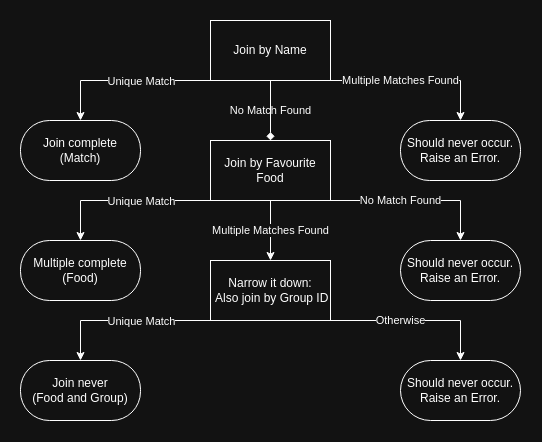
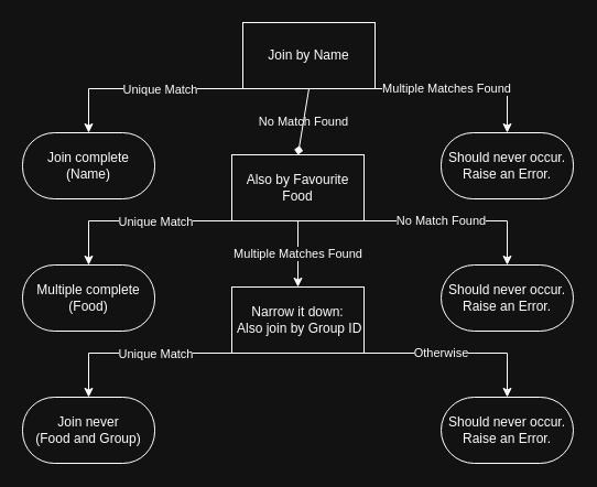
  <mxCell id="0" />
  <mxCell id="1" parent="0" />
- <mxCell id="2" value="Join by Name" style="rounded=0;whiteSpace=wrap;html=1;fontColor=#FFFFFF;labelBackgroundColor=none;fillColor=#121212;strokeColor=#FFFFFF;gradientColor=none;" parent="1" vertex="1"><mxGeometry x="210" y="20" width="120" height="60" as="geometry" /></mxCell>
- <mxCell id="3" value="Join by Favourite Food" style="rounded=0;whiteSpace=wrap;html=1;fontColor=#FFFFFF;labelBackgroundColor=none;fillColor=#121212;strokeColor=#FFFFFF;gradientColor=none;" parent="1" vertex="1"><mxGeometry x="210" y="140" width="120" height="60" as="geometry" /></mxCell>
+ <mxCell id="2" value="Join by Name" style="rounded=0;whiteSpace=wrap;html=1;fontColor=#FFFFFF;labelBackgroundColor=none;fillColor=#121212;strokeColor=#FFFFFF;gradientColor=none;" parent="1" vertex="1"><mxGeometry x="220" y="20" width="120" height="60" as="geometry" /></mxCell>
+ <mxCell id="3" value="Also by Favourite Food" style="rounded=0;whiteSpace=wrap;html=1;fontColor=#FFFFFF;labelBackgroundColor=none;fillColor=#121212;strokeColor=#FFFFFF;gradientColor=none;" parent="1" vertex="1"><mxGeometry x="210" y="140" width="120" height="60" as="geometry" /></mxCell>
  <mxCell id="4" value="" style="endArrow=classic;html=1;rounded=0;exitX=0.25;exitY=1;exitDx=0;exitDy=0;entryX=0.5;entryY=0;entryDx=0;entryDy=0;fontColor=#FFFFFF;labelBackgroundColor=none;fillColor=#121212;strokeColor=#FFFFFF;" parent="1" source="2" edge="1"><mxGeometry width="50" height="50" relative="1" as="geometry"><mxPoint x="270" y="370" as="sourcePoint" /><mxPoint x="80" y="120" as="targetPoint" /><Array as="points"><mxPoint x="80" y="80" /></Array></mxGeometry></mxCell>
  <mxCell id="5" value="Unique Match" style="edgeLabel;html=1;align=center;verticalAlign=middle;resizable=0;points=[];fontColor=#FFFFFF;labelBackgroundColor=#121212;fillColor=#121212;" parent="4" vertex="1" connectable="0"><mxGeometry x="0.16" y="-2" relative="1" as="geometry"><mxPoint x="16" y="2" as="offset" /></mxGeometry></mxCell>
  <mxCell id="6" value="Multiple Matches Found" style="endArrow=classic;html=1;rounded=0;exitX=0.75;exitY=1;exitDx=0;exitDy=0;entryX=0.5;entryY=0;entryDx=0;entryDy=0;fontColor=#FFFFFF;labelBackgroundColor=#121212;fillColor=#121212;strokeColor=#FFFFFF;" parent="1" source="2" edge="1"><mxGeometry width="50" height="50" relative="1" as="geometry"><mxPoint x="270" y="370" as="sourcePoint" /><mxPoint x="460" y="120" as="targetPoint" /><Array as="points"><mxPoint x="460" y="80" /></Array></mxGeometry></mxCell>
  <mxCell id="7" value="Should never occur.&lt;br&gt;Raise an Error." style="rounded=1;whiteSpace=wrap;html=1;arcSize=48;fontColor=#FFFFFF;labelBackgroundColor=none;fillColor=#121212;strokeColor=#FFFFFF;gradientColor=none;" parent="1" vertex="1"><mxGeometry x="400" y="120" width="120" height="60" as="geometry" /></mxCell>
- <mxCell id="8" value="Join complete&lt;br&gt;(Match)" style="rounded=1;whiteSpace=wrap;html=1;arcSize=48;fontColor=#FFFFFF;labelBackgroundColor=none;fillColor=#121212;strokeColor=#FFFFFF;gradientColor=none;" parent="1" vertex="1"><mxGeometry x="20" y="120" width="120" height="60" as="geometry" /></mxCell>
+ <mxCell id="8" value="Join complete&lt;br&gt;(Name)" style="rounded=1;whiteSpace=wrap;html=1;arcSize=48;fontColor=#FFFFFF;labelBackgroundColor=none;fillColor=#121212;strokeColor=#FFFFFF;gradientColor=none;" parent="1" vertex="1"><mxGeometry x="20" y="120" width="120" height="60" as="geometry" /></mxCell>
  <mxCell id="9" value="" style="endArrow=classic;html=1;rounded=0;exitX=0.25;exitY=1;exitDx=0;exitDy=0;entryX=0.5;entryY=0;entryDx=0;entryDy=0;fontColor=#FFFFFF;labelBackgroundColor=none;fillColor=#121212;strokeColor=#FFFFFF;" parent="1" edge="1"><mxGeometry width="50" height="50" relative="1" as="geometry"><mxPoint x="240" y="200" as="sourcePoint" /><mxPoint x="80" y="240" as="targetPoint" /><Array as="points"><mxPoint x="80" y="200" /></Array></mxGeometry></mxCell>
  <mxCell id="10" value="Unique Match" style="edgeLabel;html=1;align=center;verticalAlign=middle;resizable=0;points=[];fontColor=#FFFFFF;labelBackgroundColor=#121212;fillColor=#121212;" parent="9" vertex="1" connectable="0"><mxGeometry x="0.16" y="-2" relative="1" as="geometry"><mxPoint x="16" y="2" as="offset" /></mxGeometry></mxCell>
  <mxCell id="11" value="No Match Found" style="endArrow=classic;html=1;rounded=0;exitX=0.75;exitY=1;exitDx=0;exitDy=0;entryX=0.5;entryY=0;entryDx=0;entryDy=0;fontColor=#FFFFFF;labelBackgroundColor=#121212;fillColor=#121212;strokeColor=#FFFFFF;" parent="1" edge="1"><mxGeometry width="50" height="50" relative="1" as="geometry"><mxPoint x="300" y="200" as="sourcePoint" /><mxPoint x="460" y="240" as="targetPoint" /><Array as="points"><mxPoint x="460" y="200" /></Array></mxGeometry></mxCell>
  <mxCell id="12" value="Multiple complete&lt;br&gt;(Food)" style="rounded=1;whiteSpace=wrap;html=1;arcSize=48;fontColor=#FFFFFF;labelBackgroundColor=none;fillColor=#121212;strokeColor=#FFFFFF;gradientColor=none;" parent="1" vertex="1"><mxGeometry x="20" y="240" width="120" height="60" as="geometry" /></mxCell>
  <mxCell id="13" value="No Match Found" style="endArrow=diamond;html=1;rounded=0;exitX=0.5;exitY=1;exitDx=0;exitDy=0;entryX=0.5;entryY=0;entryDx=0;entryDy=0;fontColor=#FFFFFF;labelBackgroundColor=none;fillColor=#121212;strokeColor=#FFFFFF;" parent="1" source="2" target="3" edge="1"><mxGeometry width="50" height="50" relative="1" as="geometry"><mxPoint x="290" y="320" as="sourcePoint" /><mxPoint x="340" y="270" as="targetPoint" /></mxGeometry></mxCell>
  <mxCell id="14" value="Multiple Matches Found" style="endArrow=classic;html=1;rounded=0;exitX=0.5;exitY=1;exitDx=0;exitDy=0;fontColor=#FFFFFF;labelBackgroundColor=#121212;fillColor=#121212;strokeColor=#FFFFFF;" parent="1" source="3" edge="1"><mxGeometry width="50" height="50" relative="1" as="geometry"><mxPoint x="290" y="320" as="sourcePoint" /><mxPoint x="270" y="260" as="targetPoint" /></mxGeometry></mxCell>
  <mxCell id="15" value="Narrow it down:&lt;br&gt;&amp;nbsp;Also join by Group ID" style="rounded=0;whiteSpace=wrap;html=1;fontColor=#FFFFFF;labelBackgroundColor=none;fillColor=#121212;strokeColor=#FFFFFF;gradientColor=none;" parent="1" vertex="1"><mxGeometry x="210" y="260" width="120" height="60" as="geometry" /></mxCell>
  <mxCell id="16" value="Should never occur.&lt;br&gt;Raise an Error." style="rounded=1;whiteSpace=wrap;html=1;arcSize=50;fontColor=#FFFFFF;labelBackgroundColor=none;fillColor=#121212;strokeColor=#FFFFFF;gradientColor=none;" parent="1" vertex="1"><mxGeometry x="400" y="240" width="120" height="60" as="geometry" /></mxCell>
  <mxCell id="17" value="" style="endArrow=classic;html=1;rounded=0;exitX=0.25;exitY=1;exitDx=0;exitDy=0;entryX=0.5;entryY=0;entryDx=0;entryDy=0;fontColor=#FFFFFF;labelBackgroundColor=none;fillColor=#121212;strokeColor=#FFFFFF;" parent="1" edge="1"><mxGeometry width="50" height="50" relative="1" as="geometry"><mxPoint x="240" y="320" as="sourcePoint" /><mxPoint x="80" y="360" as="targetPoint" /><Array as="points"><mxPoint x="80" y="320" /></Array></mxGeometry></mxCell>
  <mxCell id="18" value="Unique Match" style="edgeLabel;html=1;align=center;verticalAlign=middle;resizable=0;points=[];fontColor=#FFFFFF;labelBackgroundColor=#121212;fillColor=#121212;" parent="17" vertex="1" connectable="0"><mxGeometry x="0.16" y="-2" relative="1" as="geometry"><mxPoint x="16" y="2" as="offset" /></mxGeometry></mxCell>
  <mxCell id="19" value="Otherwise" style="endArrow=classic;html=1;rounded=0;exitX=0.75;exitY=1;exitDx=0;exitDy=0;entryX=0.5;entryY=0;entryDx=0;entryDy=0;fontColor=#FFFFFF;labelBackgroundColor=#121212;fillColor=#121212;strokeColor=#FFFFFF;" parent="1" edge="1"><mxGeometry width="50" height="50" relative="1" as="geometry"><mxPoint x="300" y="320" as="sourcePoint" /><mxPoint x="460" y="360" as="targetPoint" /><Array as="points"><mxPoint x="460" y="320" /></Array></mxGeometry></mxCell>
  <mxCell id="20" value="Join never&lt;br&gt;(Food and Group)" style="rounded=1;whiteSpace=wrap;html=1;arcSize=48;fontColor=#FFFFFF;labelBackgroundColor=none;fillColor=#121212;strokeColor=#FFFFFF;gradientColor=none;" parent="1" vertex="1"><mxGeometry x="20" y="360" width="120" height="60" as="geometry" /></mxCell>
  <mxCell id="21" value="Should never occur.&lt;br&gt;Raise an Error." style="rounded=1;whiteSpace=wrap;html=1;arcSize=50;fontColor=#FFFFFF;labelBackgroundColor=none;fillColor=#121212;strokeColor=#FFFFFF;gradientColor=none;" parent="1" vertex="1"><mxGeometry x="400" y="360" width="120" height="60" as="geometry" /></mxCell>
